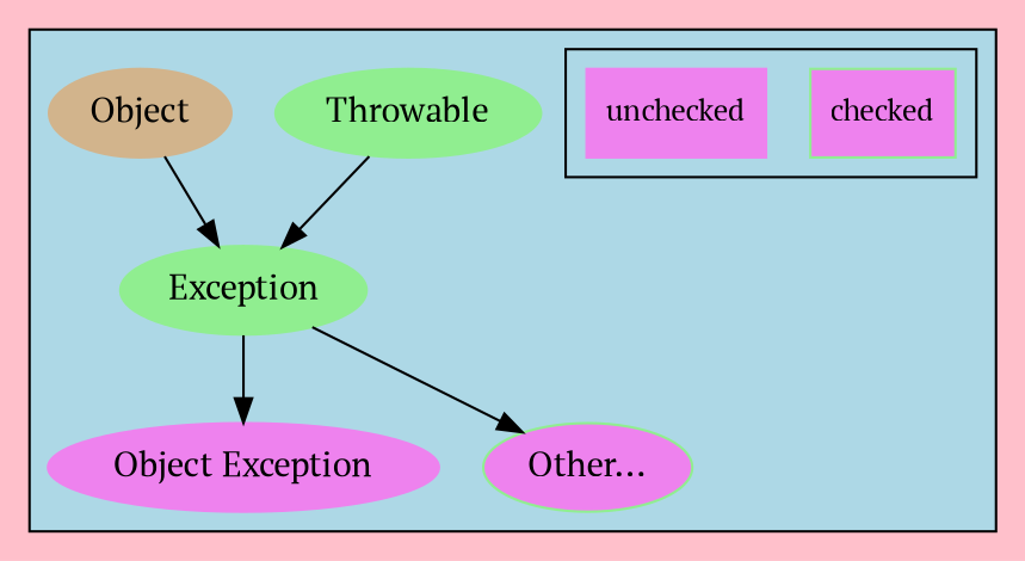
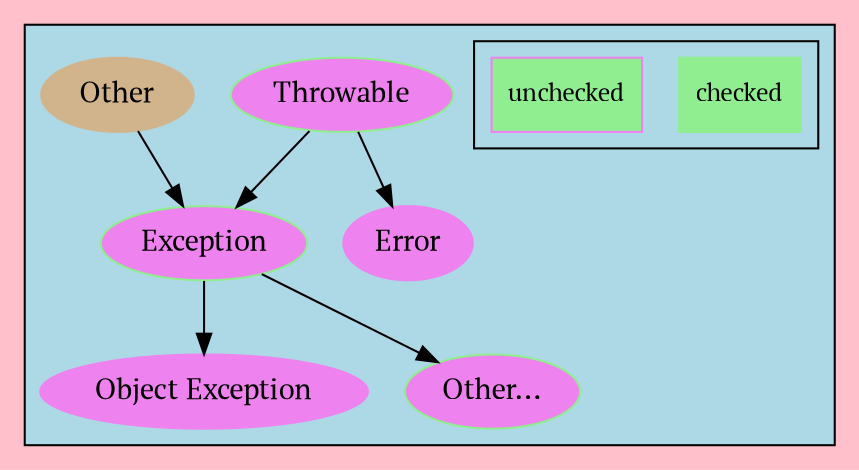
  digraph {
    bgcolor=pink
    fontcolor=blue
    fontname="PT Serif"
    labelloc=top
    rankdir=BR
    node [color=lightgreen fontname="PT Serif" style=filled]
    edge [fontname="PT Serif"]
-   checked [fontsize=12 shape=box fillcolor=violet]
-   unchecked [color=violet fontsize=12 shape=box]
+   checked [fontsize=12 shape=box]
+   unchecked [color=violet fontsize=12 shape=box fillcolor=lightgreen]
+   Error [color=violet]
    n4 [color=violet label="Object Exception"]
-   Throwable
-   Exception
+   Throwable [fillcolor=violet]
+   Exception [fillcolor=violet]
    "Other..." [fillcolor=violet]
-   Object [color=tan]
+   Object [color=tan label=Other]
    subgraph cluster_1 {
      fillcolor=lightblue
      fontcolor=black
      style=filled
+     Error
      n4
      Throwable
      Exception
      "Other..."
      Object
      subgraph cluster_2 {
        fillcolor=lightblue
        fontcolor=black
        style=filled
        checked
        unchecked
      }
    }
+   Throwable -> Error
    Throwable -> Exception
    Exception -> n4
    Exception -> "Other..."
    Object -> Exception
  }
